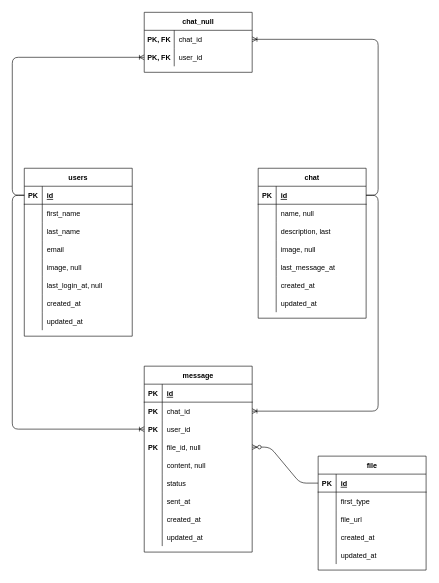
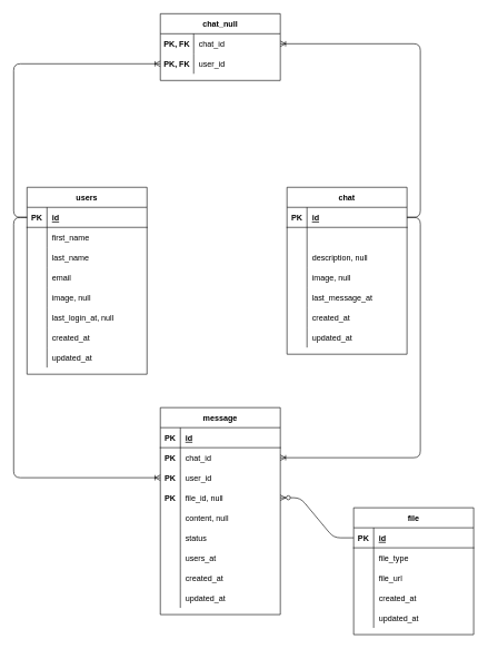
  <mxCell id="0" />
  <mxCell id="1" parent="0" />
  <mxCell id="2" value="users" style="shape=table;startSize=30;container=1;collapsible=1;childLayout=tableLayout;fixedRows=1;rowLines=0;fontStyle=1;align=center;resizeLast=1;" parent="1" vertex="1"><mxGeometry x="40" y="280" width="180" height="280" as="geometry" /></mxCell>
  <mxCell id="3" value="" style="shape=partialRectangle;collapsible=0;dropTarget=0;pointerEvents=0;fillColor=none;top=0;left=0;bottom=1;right=0;points=[[0,0.5],[1,0.5]];portConstraint=eastwest;" parent="2" vertex="1"><mxGeometry y="30" width="180" height="30" as="geometry" /></mxCell>
  <mxCell id="4" value="PK" style="shape=partialRectangle;connectable=0;fillColor=none;top=0;left=0;bottom=0;right=0;fontStyle=1;overflow=hidden;" parent="3" vertex="1"><mxGeometry width="30" height="30" as="geometry" /></mxCell>
  <mxCell id="5" value="id" style="shape=partialRectangle;connectable=0;fillColor=none;top=0;left=0;bottom=0;right=0;align=left;spacingLeft=6;fontStyle=5;overflow=hidden;" parent="3" vertex="1"><mxGeometry x="30" width="150" height="30" as="geometry" /></mxCell>
  <mxCell id="6" value="" style="shape=partialRectangle;collapsible=0;dropTarget=0;pointerEvents=0;fillColor=none;top=0;left=0;bottom=0;right=0;points=[[0,0.5],[1,0.5]];portConstraint=eastwest;" parent="2" vertex="1"><mxGeometry y="60" width="180" height="30" as="geometry" /></mxCell>
  <mxCell id="7" value="" style="shape=partialRectangle;connectable=0;fillColor=none;top=0;left=0;bottom=0;right=0;editable=1;overflow=hidden;" parent="6" vertex="1"><mxGeometry width="30" height="30" as="geometry" /></mxCell>
  <mxCell id="8" value="first_name" style="shape=partialRectangle;connectable=0;fillColor=none;top=0;left=0;bottom=0;right=0;align=left;spacingLeft=6;overflow=hidden;" parent="6" vertex="1"><mxGeometry x="30" width="150" height="30" as="geometry" /></mxCell>
  <mxCell id="9" value="" style="shape=partialRectangle;collapsible=0;dropTarget=0;pointerEvents=0;fillColor=none;top=0;left=0;bottom=0;right=0;points=[[0,0.5],[1,0.5]];portConstraint=eastwest;" parent="2" vertex="1"><mxGeometry y="90" width="180" height="30" as="geometry" /></mxCell>
  <mxCell id="10" value="" style="shape=partialRectangle;connectable=0;fillColor=none;top=0;left=0;bottom=0;right=0;editable=1;overflow=hidden;" parent="9" vertex="1"><mxGeometry width="30" height="30" as="geometry" /></mxCell>
  <mxCell id="11" value="last_name" style="shape=partialRectangle;connectable=0;fillColor=none;top=0;left=0;bottom=0;right=0;align=left;spacingLeft=6;overflow=hidden;" parent="9" vertex="1"><mxGeometry x="30" width="150" height="30" as="geometry" /></mxCell>
  <mxCell id="12" value="" style="shape=partialRectangle;collapsible=0;dropTarget=0;pointerEvents=0;fillColor=none;top=0;left=0;bottom=0;right=0;points=[[0,0.5],[1,0.5]];portConstraint=eastwest;" parent="2" vertex="1"><mxGeometry y="120" width="180" height="30" as="geometry" /></mxCell>
  <mxCell id="13" value="" style="shape=partialRectangle;connectable=0;fillColor=none;top=0;left=0;bottom=0;right=0;editable=1;overflow=hidden;" parent="12" vertex="1"><mxGeometry width="30" height="30" as="geometry" /></mxCell>
  <mxCell id="14" value="email" style="shape=partialRectangle;connectable=0;fillColor=none;top=0;left=0;bottom=0;right=0;align=left;spacingLeft=6;overflow=hidden;" parent="12" vertex="1"><mxGeometry x="30" width="150" height="30" as="geometry" /></mxCell>
  <mxCell id="15" value="" style="shape=partialRectangle;collapsible=0;dropTarget=0;pointerEvents=0;fillColor=none;top=0;left=0;bottom=0;right=0;points=[[0,0.5],[1,0.5]];portConstraint=eastwest;" parent="2" vertex="1"><mxGeometry y="150" width="180" height="30" as="geometry" /></mxCell>
  <mxCell id="16" value="" style="shape=partialRectangle;connectable=0;fillColor=none;top=0;left=0;bottom=0;right=0;editable=1;overflow=hidden;" parent="15" vertex="1"><mxGeometry width="30" height="30" as="geometry" /></mxCell>
  <mxCell id="17" value="image, null" style="shape=partialRectangle;connectable=0;fillColor=none;top=0;left=0;bottom=0;right=0;align=left;spacingLeft=6;overflow=hidden;" parent="15" vertex="1"><mxGeometry x="30" width="150" height="30" as="geometry" /></mxCell>
  <mxCell id="18" value="" style="shape=partialRectangle;collapsible=0;dropTarget=0;pointerEvents=0;fillColor=none;top=0;left=0;bottom=0;right=0;points=[[0,0.5],[1,0.5]];portConstraint=eastwest;" parent="2" vertex="1"><mxGeometry y="180" width="180" height="30" as="geometry" /></mxCell>
  <mxCell id="19" value="" style="shape=partialRectangle;connectable=0;fillColor=none;top=0;left=0;bottom=0;right=0;editable=1;overflow=hidden;" parent="18" vertex="1"><mxGeometry width="30" height="30" as="geometry" /></mxCell>
  <mxCell id="20" value="last_login_at, null" style="shape=partialRectangle;connectable=0;fillColor=none;top=0;left=0;bottom=0;right=0;align=left;spacingLeft=6;overflow=hidden;" parent="18" vertex="1"><mxGeometry x="30" width="150" height="30" as="geometry" /></mxCell>
  <mxCell id="21" value="" style="shape=partialRectangle;collapsible=0;dropTarget=0;pointerEvents=0;fillColor=none;top=0;left=0;bottom=0;right=0;points=[[0,0.5],[1,0.5]];portConstraint=eastwest;" parent="2" vertex="1"><mxGeometry y="210" width="180" height="30" as="geometry" /></mxCell>
  <mxCell id="22" value="" style="shape=partialRectangle;connectable=0;fillColor=none;top=0;left=0;bottom=0;right=0;editable=1;overflow=hidden;" parent="21" vertex="1"><mxGeometry width="30" height="30" as="geometry" /></mxCell>
  <mxCell id="23" value="created_at" style="shape=partialRectangle;connectable=0;fillColor=none;top=0;left=0;bottom=0;right=0;align=left;spacingLeft=6;overflow=hidden;" parent="21" vertex="1"><mxGeometry x="30" width="150" height="30" as="geometry" /></mxCell>
  <mxCell id="24" value="" style="shape=partialRectangle;collapsible=0;dropTarget=0;pointerEvents=0;fillColor=none;top=0;left=0;bottom=0;right=0;points=[[0,0.5],[1,0.5]];portConstraint=eastwest;" parent="2" vertex="1"><mxGeometry y="240" width="180" height="30" as="geometry" /></mxCell>
  <mxCell id="25" value="" style="shape=partialRectangle;connectable=0;fillColor=none;top=0;left=0;bottom=0;right=0;editable=1;overflow=hidden;" parent="24" vertex="1"><mxGeometry width="30" height="30" as="geometry" /></mxCell>
  <mxCell id="26" value="updated_at" style="shape=partialRectangle;connectable=0;fillColor=none;top=0;left=0;bottom=0;right=0;align=left;spacingLeft=6;overflow=hidden;" parent="24" vertex="1"><mxGeometry x="30" width="150" height="30" as="geometry" /></mxCell>
  <mxCell id="27" value="chat" style="shape=table;startSize=30;container=1;collapsible=1;childLayout=tableLayout;fixedRows=1;rowLines=0;fontStyle=1;align=center;resizeLast=1;" parent="1" vertex="1"><mxGeometry x="430" y="280" width="180" height="250" as="geometry" /></mxCell>
  <mxCell id="28" value="" style="shape=partialRectangle;collapsible=0;dropTarget=0;pointerEvents=0;fillColor=none;top=0;left=0;bottom=1;right=0;points=[[0,0.5],[1,0.5]];portConstraint=eastwest;" parent="27" vertex="1"><mxGeometry y="30" width="180" height="30" as="geometry" /></mxCell>
  <mxCell id="29" value="PK" style="shape=partialRectangle;connectable=0;fillColor=none;top=0;left=0;bottom=0;right=0;fontStyle=1;overflow=hidden;" parent="28" vertex="1"><mxGeometry width="30" height="30" as="geometry" /></mxCell>
  <mxCell id="30" value="id" style="shape=partialRectangle;connectable=0;fillColor=none;top=0;left=0;bottom=0;right=0;align=left;spacingLeft=6;fontStyle=5;overflow=hidden;" parent="28" vertex="1"><mxGeometry x="30" width="150" height="30" as="geometry" /></mxCell>
  <mxCell id="31" value="" style="shape=partialRectangle;collapsible=0;dropTarget=0;pointerEvents=0;fillColor=none;top=0;left=0;bottom=0;right=0;points=[[0,0.5],[1,0.5]];portConstraint=eastwest;" parent="27" vertex="1"><mxGeometry y="60" width="180" height="30" as="geometry" /></mxCell>
  <mxCell id="32" value="" style="shape=partialRectangle;connectable=0;fillColor=none;top=0;left=0;bottom=0;right=0;editable=1;overflow=hidden;" parent="31" vertex="1"><mxGeometry width="30" height="30" as="geometry" /></mxCell>
- <mxCell id="33" value="name, null" style="shape=partialRectangle;connectable=0;fillColor=none;top=0;left=0;bottom=0;right=0;align=left;spacingLeft=6;overflow=hidden;" parent="31" vertex="1"><mxGeometry x="30" width="150" height="30" as="geometry" /></mxCell>
  <mxCell id="34" value="" style="shape=partialRectangle;collapsible=0;dropTarget=0;pointerEvents=0;fillColor=none;top=0;left=0;bottom=0;right=0;points=[[0,0.5],[1,0.5]];portConstraint=eastwest;" parent="27" vertex="1"><mxGeometry y="90" width="180" height="30" as="geometry" /></mxCell>
  <mxCell id="35" value="" style="shape=partialRectangle;connectable=0;fillColor=none;top=0;left=0;bottom=0;right=0;editable=1;overflow=hidden;" parent="34" vertex="1"><mxGeometry width="30" height="30" as="geometry" /></mxCell>
- <mxCell id="36" value="description, last" style="shape=partialRectangle;connectable=0;fillColor=none;top=0;left=0;bottom=0;right=0;align=left;spacingLeft=6;overflow=hidden;fontStyle=0" parent="34" vertex="1"><mxGeometry x="30" width="150" height="30" as="geometry" /></mxCell>
+ <mxCell id="36" value="description, null" style="shape=partialRectangle;connectable=0;fillColor=none;top=0;left=0;bottom=0;right=0;align=left;spacingLeft=6;overflow=hidden;fontStyle=0" parent="34" vertex="1"><mxGeometry x="30" width="150" height="30" as="geometry" /></mxCell>
  <mxCell id="37" value="" style="shape=partialRectangle;collapsible=0;dropTarget=0;pointerEvents=0;fillColor=none;top=0;left=0;bottom=0;right=0;points=[[0,0.5],[1,0.5]];portConstraint=eastwest;" parent="27" vertex="1"><mxGeometry y="120" width="180" height="30" as="geometry" /></mxCell>
  <mxCell id="38" value="" style="shape=partialRectangle;connectable=0;fillColor=none;top=0;left=0;bottom=0;right=0;editable=1;overflow=hidden;" parent="37" vertex="1"><mxGeometry width="30" height="30" as="geometry" /></mxCell>
  <mxCell id="39" value="image, null" style="shape=partialRectangle;connectable=0;fillColor=none;top=0;left=0;bottom=0;right=0;align=left;spacingLeft=6;overflow=hidden;" parent="37" vertex="1"><mxGeometry x="30" width="150" height="30" as="geometry" /></mxCell>
  <mxCell id="40" value="" style="shape=partialRectangle;collapsible=0;dropTarget=0;pointerEvents=0;fillColor=none;top=0;left=0;bottom=0;right=0;points=[[0,0.5],[1,0.5]];portConstraint=eastwest;" parent="27" vertex="1"><mxGeometry y="150" width="180" height="30" as="geometry" /></mxCell>
  <mxCell id="41" value="" style="shape=partialRectangle;connectable=0;fillColor=none;top=0;left=0;bottom=0;right=0;editable=1;overflow=hidden;" parent="40" vertex="1"><mxGeometry width="30" height="30" as="geometry" /></mxCell>
  <mxCell id="42" value="last_message_at" style="shape=partialRectangle;connectable=0;fillColor=none;top=0;left=0;bottom=0;right=0;align=left;spacingLeft=6;overflow=hidden;" parent="40" vertex="1"><mxGeometry x="30" width="150" height="30" as="geometry" /></mxCell>
  <mxCell id="43" value="" style="shape=partialRectangle;collapsible=0;dropTarget=0;pointerEvents=0;fillColor=none;top=0;left=0;bottom=0;right=0;points=[[0,0.5],[1,0.5]];portConstraint=eastwest;" parent="27" vertex="1"><mxGeometry y="180" width="180" height="30" as="geometry" /></mxCell>
  <mxCell id="44" value="" style="shape=partialRectangle;connectable=0;fillColor=none;top=0;left=0;bottom=0;right=0;editable=1;overflow=hidden;" parent="43" vertex="1"><mxGeometry width="30" height="30" as="geometry" /></mxCell>
  <mxCell id="45" value="created_at" style="shape=partialRectangle;connectable=0;fillColor=none;top=0;left=0;bottom=0;right=0;align=left;spacingLeft=6;overflow=hidden;" parent="43" vertex="1"><mxGeometry x="30" width="150" height="30" as="geometry" /></mxCell>
  <mxCell id="46" value="" style="shape=partialRectangle;collapsible=0;dropTarget=0;pointerEvents=0;fillColor=none;top=0;left=0;bottom=0;right=0;points=[[0,0.5],[1,0.5]];portConstraint=eastwest;" parent="27" vertex="1"><mxGeometry y="210" width="180" height="30" as="geometry" /></mxCell>
  <mxCell id="47" value="" style="shape=partialRectangle;connectable=0;fillColor=none;top=0;left=0;bottom=0;right=0;editable=1;overflow=hidden;" parent="46" vertex="1"><mxGeometry width="30" height="30" as="geometry" /></mxCell>
  <mxCell id="48" value="updated_at" style="shape=partialRectangle;connectable=0;fillColor=none;top=0;left=0;bottom=0;right=0;align=left;spacingLeft=6;overflow=hidden;" parent="46" vertex="1"><mxGeometry x="30" width="150" height="30" as="geometry" /></mxCell>
  <mxCell id="49" value="chat_null" style="shape=table;startSize=30;container=1;collapsible=1;childLayout=tableLayout;fixedRows=1;rowLines=0;fontStyle=1;align=center;resizeLast=1;" parent="1" vertex="1"><mxGeometry x="240" y="20" width="180" height="100" as="geometry" /></mxCell>
  <mxCell id="50" value="" style="shape=partialRectangle;collapsible=0;dropTarget=0;pointerEvents=0;fillColor=none;top=0;left=0;bottom=0;right=0;points=[[0,0.5],[1,0.5]];portConstraint=eastwest;" parent="49" vertex="1"><mxGeometry y="30" width="180" height="30" as="geometry" /></mxCell>
  <mxCell id="51" value="PK, FK" style="shape=partialRectangle;connectable=0;fillColor=none;top=0;left=0;bottom=0;right=0;editable=1;overflow=hidden;fontStyle=1" parent="50" vertex="1"><mxGeometry width="50" height="30" as="geometry" /></mxCell>
  <mxCell id="52" value="chat_id" style="shape=partialRectangle;connectable=0;fillColor=none;top=0;left=0;bottom=0;right=0;align=left;spacingLeft=6;overflow=hidden;" parent="50" vertex="1"><mxGeometry x="50" width="130" height="30" as="geometry" /></mxCell>
  <mxCell id="53" value="" style="shape=partialRectangle;collapsible=0;dropTarget=0;pointerEvents=0;fillColor=none;top=0;left=0;bottom=0;right=0;points=[[0,0.5],[1,0.5]];portConstraint=eastwest;" parent="49" vertex="1"><mxGeometry y="60" width="180" height="30" as="geometry" /></mxCell>
  <mxCell id="54" value="PK, FK" style="shape=partialRectangle;connectable=0;fillColor=none;top=0;left=0;bottom=0;right=0;editable=1;overflow=hidden;fontStyle=1" parent="53" vertex="1"><mxGeometry width="50" height="30" as="geometry" /></mxCell>
  <mxCell id="55" value="user_id" style="shape=partialRectangle;connectable=0;fillColor=none;top=0;left=0;bottom=0;right=0;align=left;spacingLeft=6;overflow=hidden;" parent="53" vertex="1"><mxGeometry x="50" width="130" height="30" as="geometry" /></mxCell>
  <mxCell id="56" value="" style="edgeStyle=orthogonalEdgeStyle;fontSize=12;html=1;endArrow=ERoneToMany;entryX=0;entryY=0.5;entryDx=0;entryDy=0;exitX=0;exitY=0.5;exitDx=0;exitDy=0;" parent="1" source="3" target="53" edge="1"><mxGeometry width="100" height="100" relative="1" as="geometry"><mxPoint x="240" y="370" as="sourcePoint" /><mxPoint x="340" y="270" as="targetPoint" /><Array as="points"><mxPoint x="20" y="325" /><mxPoint x="20" y="95" /></Array></mxGeometry></mxCell>
  <mxCell id="57" value="" style="edgeStyle=orthogonalEdgeStyle;fontSize=12;html=1;endArrow=ERoneToMany;entryX=1;entryY=0.5;entryDx=0;entryDy=0;exitX=1;exitY=0.5;exitDx=0;exitDy=0;" parent="1" source="28" target="50" edge="1"><mxGeometry width="100" height="100" relative="1" as="geometry"><mxPoint x="280" y="380" as="sourcePoint" /><mxPoint x="380" y="280" as="targetPoint" /><Array as="points"><mxPoint x="630" y="325" /><mxPoint x="630" y="65" /></Array></mxGeometry></mxCell>
  <mxCell id="58" value="message" style="shape=table;startSize=30;container=1;collapsible=1;childLayout=tableLayout;fixedRows=1;rowLines=0;fontStyle=1;align=center;resizeLast=1;" parent="1" vertex="1"><mxGeometry x="240" y="610" width="180" height="310" as="geometry" /></mxCell>
  <mxCell id="59" value="" style="shape=partialRectangle;collapsible=0;dropTarget=0;pointerEvents=0;fillColor=none;top=0;left=0;bottom=1;right=0;points=[[0,0.5],[1,0.5]];portConstraint=eastwest;" parent="58" vertex="1"><mxGeometry y="30" width="180" height="30" as="geometry" /></mxCell>
  <mxCell id="60" value="PK" style="shape=partialRectangle;connectable=0;fillColor=none;top=0;left=0;bottom=0;right=0;fontStyle=1;overflow=hidden;" parent="59" vertex="1"><mxGeometry width="30" height="30" as="geometry" /></mxCell>
  <mxCell id="61" value="id" style="shape=partialRectangle;connectable=0;fillColor=none;top=0;left=0;bottom=0;right=0;align=left;spacingLeft=6;fontStyle=5;overflow=hidden;" parent="59" vertex="1"><mxGeometry x="30" width="150" height="30" as="geometry" /></mxCell>
  <mxCell id="62" value="" style="shape=partialRectangle;collapsible=0;dropTarget=0;pointerEvents=0;fillColor=none;top=0;left=0;bottom=0;right=0;points=[[0,0.5],[1,0.5]];portConstraint=eastwest;" parent="58" vertex="1"><mxGeometry y="60" width="180" height="30" as="geometry" /></mxCell>
  <mxCell id="63" value="PK" style="shape=partialRectangle;connectable=0;fillColor=none;top=0;left=0;bottom=0;right=0;editable=1;overflow=hidden;fontStyle=1" parent="62" vertex="1"><mxGeometry width="30" height="30" as="geometry" /></mxCell>
  <mxCell id="64" value="chat_id" style="shape=partialRectangle;connectable=0;fillColor=none;top=0;left=0;bottom=0;right=0;align=left;spacingLeft=6;overflow=hidden;" parent="62" vertex="1"><mxGeometry x="30" width="150" height="30" as="geometry" /></mxCell>
  <mxCell id="65" value="" style="shape=partialRectangle;collapsible=0;dropTarget=0;pointerEvents=0;fillColor=none;top=0;left=0;bottom=0;right=0;points=[[0,0.5],[1,0.5]];portConstraint=eastwest;" parent="58" vertex="1"><mxGeometry y="90" width="180" height="30" as="geometry" /></mxCell>
  <mxCell id="66" value="PK" style="shape=partialRectangle;connectable=0;fillColor=none;top=0;left=0;bottom=0;right=0;editable=1;overflow=hidden;fontStyle=1" parent="65" vertex="1"><mxGeometry width="30" height="30" as="geometry" /></mxCell>
  <mxCell id="67" value="user_id" style="shape=partialRectangle;connectable=0;fillColor=none;top=0;left=0;bottom=0;right=0;align=left;spacingLeft=6;overflow=hidden;" parent="65" vertex="1"><mxGeometry x="30" width="150" height="30" as="geometry" /></mxCell>
  <mxCell id="68" value="" style="shape=partialRectangle;collapsible=0;dropTarget=0;pointerEvents=0;fillColor=none;top=0;left=0;bottom=0;right=0;points=[[0,0.5],[1,0.5]];portConstraint=eastwest;" parent="58" vertex="1"><mxGeometry y="120" width="180" height="30" as="geometry" /></mxCell>
  <mxCell id="69" value="PK" style="shape=partialRectangle;connectable=0;fillColor=none;top=0;left=0;bottom=0;right=0;editable=1;overflow=hidden;fontStyle=1" parent="68" vertex="1"><mxGeometry width="30" height="30" as="geometry" /></mxCell>
  <mxCell id="70" value="file_id, null" style="shape=partialRectangle;connectable=0;fillColor=none;top=0;left=0;bottom=0;right=0;align=left;spacingLeft=6;overflow=hidden;" parent="68" vertex="1"><mxGeometry x="30" width="150" height="30" as="geometry" /></mxCell>
  <mxCell id="71" value="" style="shape=partialRectangle;collapsible=0;dropTarget=0;pointerEvents=0;fillColor=none;top=0;left=0;bottom=0;right=0;points=[[0,0.5],[1,0.5]];portConstraint=eastwest;" parent="58" vertex="1"><mxGeometry y="150" width="180" height="30" as="geometry" /></mxCell>
  <mxCell id="72" value="" style="shape=partialRectangle;connectable=0;fillColor=none;top=0;left=0;bottom=0;right=0;editable=1;overflow=hidden;" parent="71" vertex="1"><mxGeometry width="30" height="30" as="geometry" /></mxCell>
  <mxCell id="73" value="content, null" style="shape=partialRectangle;connectable=0;fillColor=none;top=0;left=0;bottom=0;right=0;align=left;spacingLeft=6;overflow=hidden;fontStyle=0" parent="71" vertex="1"><mxGeometry x="30" width="150" height="30" as="geometry" /></mxCell>
  <mxCell id="74" value="" style="shape=partialRectangle;collapsible=0;dropTarget=0;pointerEvents=0;fillColor=none;top=0;left=0;bottom=0;right=0;points=[[0,0.5],[1,0.5]];portConstraint=eastwest;" parent="58" vertex="1"><mxGeometry y="180" width="180" height="30" as="geometry" /></mxCell>
  <mxCell id="75" value="" style="shape=partialRectangle;connectable=0;fillColor=none;top=0;left=0;bottom=0;right=0;editable=1;overflow=hidden;" parent="74" vertex="1"><mxGeometry width="30" height="30" as="geometry" /></mxCell>
  <mxCell id="76" value="status" style="shape=partialRectangle;connectable=0;fillColor=none;top=0;left=0;bottom=0;right=0;align=left;spacingLeft=6;overflow=hidden;" parent="74" vertex="1"><mxGeometry x="30" width="150" height="30" as="geometry" /></mxCell>
  <mxCell id="77" value="" style="shape=partialRectangle;collapsible=0;dropTarget=0;pointerEvents=0;fillColor=none;top=0;left=0;bottom=0;right=0;points=[[0,0.5],[1,0.5]];portConstraint=eastwest;" parent="58" vertex="1"><mxGeometry y="210" width="180" height="30" as="geometry" /></mxCell>
  <mxCell id="78" value="" style="shape=partialRectangle;connectable=0;fillColor=none;top=0;left=0;bottom=0;right=0;editable=1;overflow=hidden;" parent="77" vertex="1"><mxGeometry width="30" height="30" as="geometry" /></mxCell>
- <mxCell id="79" value="sent_at" style="shape=partialRectangle;connectable=0;fillColor=none;top=0;left=0;bottom=0;right=0;align=left;spacingLeft=6;overflow=hidden;" parent="77" vertex="1"><mxGeometry x="30" width="150" height="30" as="geometry" /></mxCell>
+ <mxCell id="79" value="users_at" style="shape=partialRectangle;connectable=0;fillColor=none;top=0;left=0;bottom=0;right=0;align=left;spacingLeft=6;overflow=hidden;" parent="77" vertex="1"><mxGeometry x="30" width="150" height="30" as="geometry" /></mxCell>
  <mxCell id="80" value="" style="shape=partialRectangle;collapsible=0;dropTarget=0;pointerEvents=0;fillColor=none;top=0;left=0;bottom=0;right=0;points=[[0,0.5],[1,0.5]];portConstraint=eastwest;" parent="58" vertex="1"><mxGeometry y="240" width="180" height="30" as="geometry" /></mxCell>
  <mxCell id="81" value="" style="shape=partialRectangle;connectable=0;fillColor=none;top=0;left=0;bottom=0;right=0;editable=1;overflow=hidden;" parent="80" vertex="1"><mxGeometry width="30" height="30" as="geometry" /></mxCell>
  <mxCell id="82" value="created_at" style="shape=partialRectangle;connectable=0;fillColor=none;top=0;left=0;bottom=0;right=0;align=left;spacingLeft=6;overflow=hidden;" parent="80" vertex="1"><mxGeometry x="30" width="150" height="30" as="geometry" /></mxCell>
  <mxCell id="83" value="" style="shape=partialRectangle;collapsible=0;dropTarget=0;pointerEvents=0;fillColor=none;top=0;left=0;bottom=0;right=0;points=[[0,0.5],[1,0.5]];portConstraint=eastwest;" parent="58" vertex="1"><mxGeometry y="270" width="180" height="30" as="geometry" /></mxCell>
  <mxCell id="84" value="" style="shape=partialRectangle;connectable=0;fillColor=none;top=0;left=0;bottom=0;right=0;editable=1;overflow=hidden;" parent="83" vertex="1"><mxGeometry width="30" height="30" as="geometry" /></mxCell>
  <mxCell id="85" value="updated_at" style="shape=partialRectangle;connectable=0;fillColor=none;top=0;left=0;bottom=0;right=0;align=left;spacingLeft=6;overflow=hidden;" parent="83" vertex="1"><mxGeometry x="30" width="150" height="30" as="geometry" /></mxCell>
  <mxCell id="86" value="file" style="shape=table;startSize=30;container=1;collapsible=1;childLayout=tableLayout;fixedRows=1;rowLines=0;fontStyle=1;align=center;resizeLast=1;" parent="1" vertex="1"><mxGeometry x="530" y="760" width="180" height="190" as="geometry" /></mxCell>
  <mxCell id="87" value="" style="shape=partialRectangle;collapsible=0;dropTarget=0;pointerEvents=0;fillColor=none;top=0;left=0;bottom=1;right=0;points=[[0,0.5],[1,0.5]];portConstraint=eastwest;" parent="86" vertex="1"><mxGeometry y="30" width="180" height="30" as="geometry" /></mxCell>
  <mxCell id="88" value="PK" style="shape=partialRectangle;connectable=0;fillColor=none;top=0;left=0;bottom=0;right=0;fontStyle=1;overflow=hidden;" parent="87" vertex="1"><mxGeometry width="30" height="30" as="geometry" /></mxCell>
  <mxCell id="89" value="id" style="shape=partialRectangle;connectable=0;fillColor=none;top=0;left=0;bottom=0;right=0;align=left;spacingLeft=6;fontStyle=5;overflow=hidden;" parent="87" vertex="1"><mxGeometry x="30" width="150" height="30" as="geometry" /></mxCell>
  <mxCell id="90" value="" style="shape=partialRectangle;collapsible=0;dropTarget=0;pointerEvents=0;fillColor=none;top=0;left=0;bottom=0;right=0;points=[[0,0.5],[1,0.5]];portConstraint=eastwest;" parent="86" vertex="1"><mxGeometry y="60" width="180" height="30" as="geometry" /></mxCell>
  <mxCell id="91" value="" style="shape=partialRectangle;connectable=0;fillColor=none;top=0;left=0;bottom=0;right=0;editable=1;overflow=hidden;" parent="90" vertex="1"><mxGeometry width="30" height="30" as="geometry" /></mxCell>
- <mxCell id="92" value="first_type" style="shape=partialRectangle;connectable=0;fillColor=none;top=0;left=0;bottom=0;right=0;align=left;spacingLeft=6;overflow=hidden;fontStyle=0" parent="90" vertex="1"><mxGeometry x="30" width="150" height="30" as="geometry" /></mxCell>
+ <mxCell id="92" value="file_type" style="shape=partialRectangle;connectable=0;fillColor=none;top=0;left=0;bottom=0;right=0;align=left;spacingLeft=6;overflow=hidden;fontStyle=0" parent="90" vertex="1"><mxGeometry x="30" width="150" height="30" as="geometry" /></mxCell>
  <mxCell id="93" value="" style="shape=partialRectangle;collapsible=0;dropTarget=0;pointerEvents=0;fillColor=none;top=0;left=0;bottom=0;right=0;points=[[0,0.5],[1,0.5]];portConstraint=eastwest;" parent="86" vertex="1"><mxGeometry y="90" width="180" height="30" as="geometry" /></mxCell>
  <mxCell id="94" value="" style="shape=partialRectangle;connectable=0;fillColor=none;top=0;left=0;bottom=0;right=0;editable=1;overflow=hidden;" parent="93" vertex="1"><mxGeometry width="30" height="30" as="geometry" /></mxCell>
  <mxCell id="95" value="file_url" style="shape=partialRectangle;connectable=0;fillColor=none;top=0;left=0;bottom=0;right=0;align=left;spacingLeft=6;overflow=hidden;" parent="93" vertex="1"><mxGeometry x="30" width="150" height="30" as="geometry" /></mxCell>
  <mxCell id="96" value="" style="shape=partialRectangle;collapsible=0;dropTarget=0;pointerEvents=0;fillColor=none;top=0;left=0;bottom=0;right=0;points=[[0,0.5],[1,0.5]];portConstraint=eastwest;" parent="86" vertex="1"><mxGeometry y="120" width="180" height="30" as="geometry" /></mxCell>
  <mxCell id="97" value="" style="shape=partialRectangle;connectable=0;fillColor=none;top=0;left=0;bottom=0;right=0;editable=1;overflow=hidden;" parent="96" vertex="1"><mxGeometry width="30" height="30" as="geometry" /></mxCell>
  <mxCell id="98" value="created_at" style="shape=partialRectangle;connectable=0;fillColor=none;top=0;left=0;bottom=0;right=0;align=left;spacingLeft=6;overflow=hidden;" parent="96" vertex="1"><mxGeometry x="30" width="150" height="30" as="geometry" /></mxCell>
  <mxCell id="99" value="" style="shape=partialRectangle;collapsible=0;dropTarget=0;pointerEvents=0;fillColor=none;top=0;left=0;bottom=0;right=0;points=[[0,0.5],[1,0.5]];portConstraint=eastwest;" parent="86" vertex="1"><mxGeometry y="150" width="180" height="30" as="geometry" /></mxCell>
  <mxCell id="100" value="" style="shape=partialRectangle;connectable=0;fillColor=none;top=0;left=0;bottom=0;right=0;editable=1;overflow=hidden;" parent="99" vertex="1"><mxGeometry width="30" height="30" as="geometry" /></mxCell>
  <mxCell id="101" value="updated_at" style="shape=partialRectangle;connectable=0;fillColor=none;top=0;left=0;bottom=0;right=0;align=left;spacingLeft=6;overflow=hidden;" parent="99" vertex="1"><mxGeometry x="30" width="150" height="30" as="geometry" /></mxCell>
  <mxCell id="102" value="" style="edgeStyle=orthogonalEdgeStyle;fontSize=12;html=1;endArrow=ERoneToMany;entryX=0;entryY=0.5;entryDx=0;entryDy=0;exitX=0;exitY=0.5;exitDx=0;exitDy=0;" parent="1" source="3" target="65" edge="1"><mxGeometry width="100" height="100" relative="1" as="geometry"><mxPoint x="40" y="320" as="sourcePoint" /><mxPoint x="370" y="460" as="targetPoint" /><Array as="points"><mxPoint x="20" y="325" /><mxPoint x="20" y="715" /></Array></mxGeometry></mxCell>
  <mxCell id="103" value="" style="edgeStyle=orthogonalEdgeStyle;fontSize=12;html=1;endArrow=ERoneToMany;entryX=1;entryY=0.5;entryDx=0;entryDy=0;exitX=1;exitY=0.5;exitDx=0;exitDy=0;" parent="1" source="28" target="62" edge="1"><mxGeometry width="100" height="100" relative="1" as="geometry"><mxPoint x="270" y="560" as="sourcePoint" /><mxPoint x="370" y="460" as="targetPoint" /><Array as="points"><mxPoint x="630" y="325" /><mxPoint x="630" y="685" /></Array></mxGeometry></mxCell>
  <mxCell id="104" value="" style="edgeStyle=entityRelationEdgeStyle;fontSize=12;html=1;endArrow=ERzeroToMany;endFill=1;entryX=1;entryY=0.5;entryDx=0;entryDy=0;exitX=0;exitY=0.5;exitDx=0;exitDy=0;" parent="1" source="87" target="68" edge="1"><mxGeometry width="100" height="100" relative="1" as="geometry"><mxPoint x="270" y="760" as="sourcePoint" /><mxPoint x="370" y="660" as="targetPoint" /></mxGeometry></mxCell>
